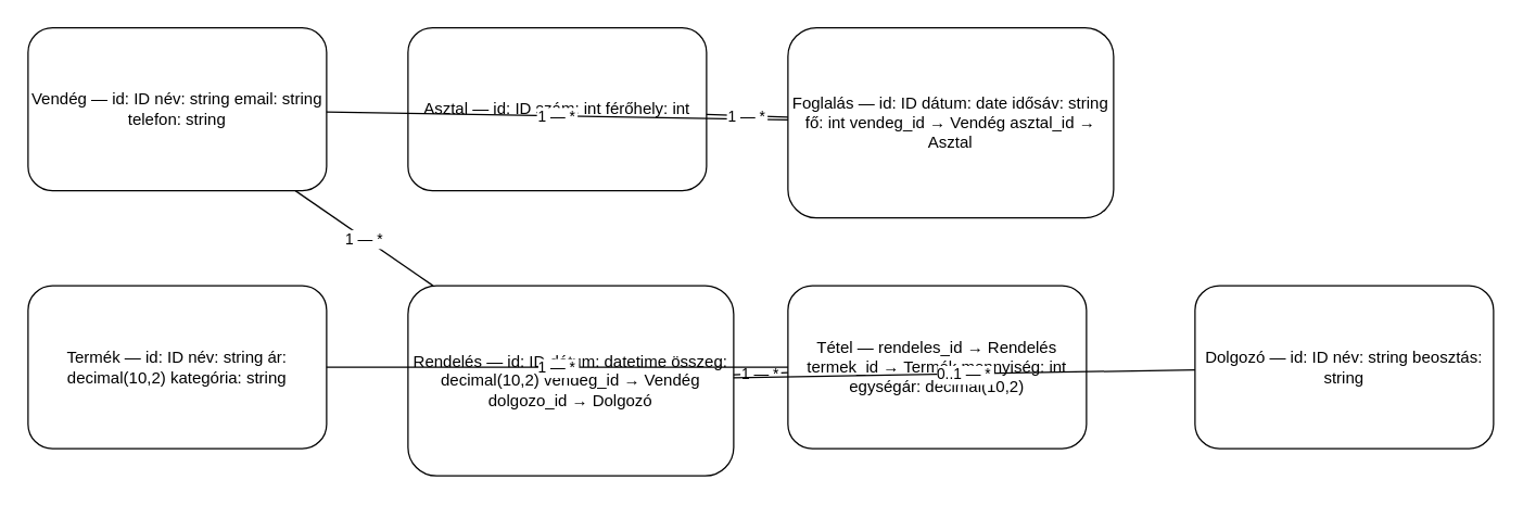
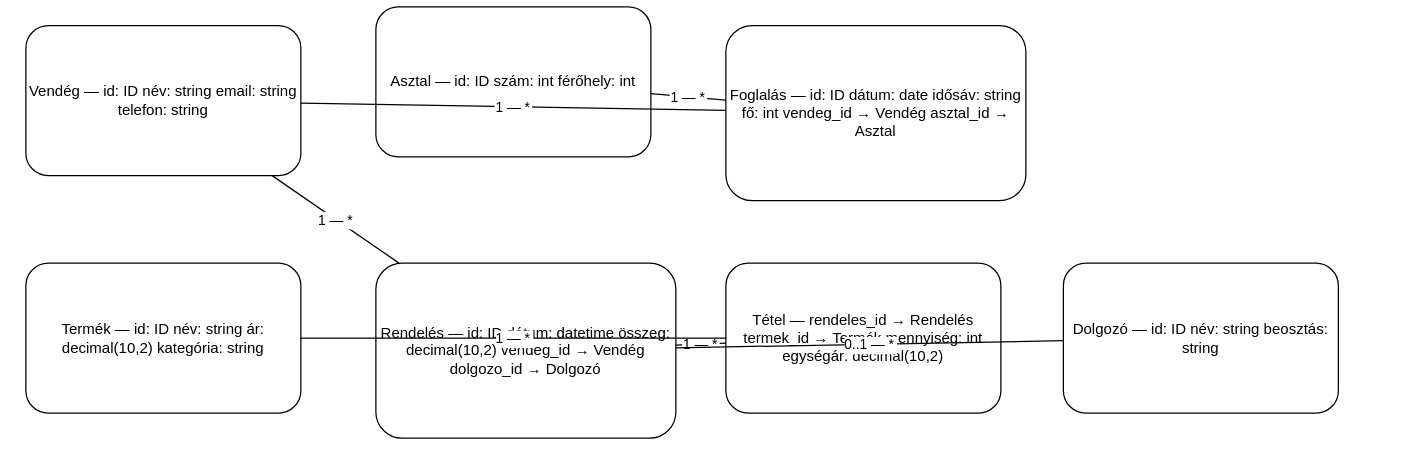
  <mxCell id="0" />
  <mxCell id="1" parent="0" />
  <mxCell id="2" value="Vendég — id: ID név: string email: string telefon: string" style="shape=rectangle;whiteSpace=wrap;rounded=1;strokeWidth=1;" vertex="1" parent="1"><mxGeometry x="20" y="20" width="220" height="120" as="geometry" /></mxCell>
- <mxCell id="3" value="Asztal — id: ID szám: int férőhely: int" style="shape=rectangle;whiteSpace=wrap;rounded=1;strokeWidth=1;" vertex="1" parent="1"><mxGeometry x="300" y="20" width="220" height="120" as="geometry" /></mxCell>
+ <mxCell id="3" value="Asztal — id: ID szám: int férőhely: int" style="shape=rectangle;whiteSpace=wrap;rounded=1;strokeWidth=1;" vertex="1" parent="1"><mxGeometry x="300" y="5" width="220" height="120" as="geometry" /></mxCell>
  <mxCell id="4" value="Foglalás — id: ID dátum: date idősáv: string fő: int vendeg_id → Vendég asztal_id → Asztal" style="shape=rectangle;whiteSpace=wrap;rounded=1;strokeWidth=1;" vertex="1" parent="1"><mxGeometry x="580" y="20" width="240" height="140" as="geometry" /></mxCell>
  <mxCell id="5" value="Termék — id: ID név: string ár: decimal(10,2) kategória: string" style="shape=rectangle;whiteSpace=wrap;rounded=1;strokeWidth=1;" vertex="1" parent="1"><mxGeometry x="20" y="210" width="220" height="120" as="geometry" /></mxCell>
  <mxCell id="6" value="Rendelés — id: ID dátum: datetime összeg: decimal(10,2) vendeg_id → Vendég dolgozo_id → Dolgozó" style="shape=rectangle;whiteSpace=wrap;rounded=1;strokeWidth=1;" vertex="1" parent="1"><mxGeometry x="300" y="210" width="240" height="140" as="geometry" /></mxCell>
  <mxCell id="7" value="Tétel — rendeles_id → Rendelés termek_id → Termék mennyiség: int egységár: decimal(10,2)" style="shape=rectangle;whiteSpace=wrap;rounded=1;strokeWidth=1;" vertex="1" parent="1"><mxGeometry x="580" y="210" width="220" height="120" as="geometry" /></mxCell>
- <mxCell id="8" value="Dolgozó — id: ID név: string beosztás: string" style="shape=rectangle;whiteSpace=wrap;rounded=1;strokeWidth=1;" vertex="1" parent="1"><mxGeometry x="880" y="210" width="220" height="120" as="geometry" /></mxCell>
+ <mxCell id="8" value="Dolgozó — id: ID név: string beosztás: string" style="shape=rectangle;whiteSpace=wrap;rounded=1;strokeWidth=1;" vertex="1" parent="1"><mxGeometry x="850" y="210" width="220" height="120" as="geometry" /></mxCell>
  <mxCell id="9" value="1 — *" style="endArrow=none;strokeWidth=1;" edge="1" parent="1" source="2" target="4"><mxGeometry relative="1" as="geometry" /></mxCell>
  <mxCell id="10" value="1 — *" style="endArrow=none;strokeWidth=1;" edge="1" parent="1" source="3" target="4"><mxGeometry relative="1" as="geometry" /></mxCell>
  <mxCell id="11" value="1 — *" style="endArrow=none;strokeWidth=1;" edge="1" parent="1" source="2" target="6"><mxGeometry relative="1" as="geometry" /></mxCell>
  <mxCell id="12" value="1 — *" style="endArrow=none;strokeWidth=1;" edge="1" parent="1" source="6" target="7"><mxGeometry relative="1" as="geometry" /></mxCell>
  <mxCell id="13" value="1 — *" style="endArrow=none;strokeWidth=1;" edge="1" parent="1" source="5" target="7"><mxGeometry relative="1" as="geometry" /></mxCell>
  <mxCell id="14" value="0..1 — *" style="endArrow=none;strokeWidth=1;" edge="1" parent="1" source="8" target="6"><mxGeometry relative="1" as="geometry" /></mxCell>
